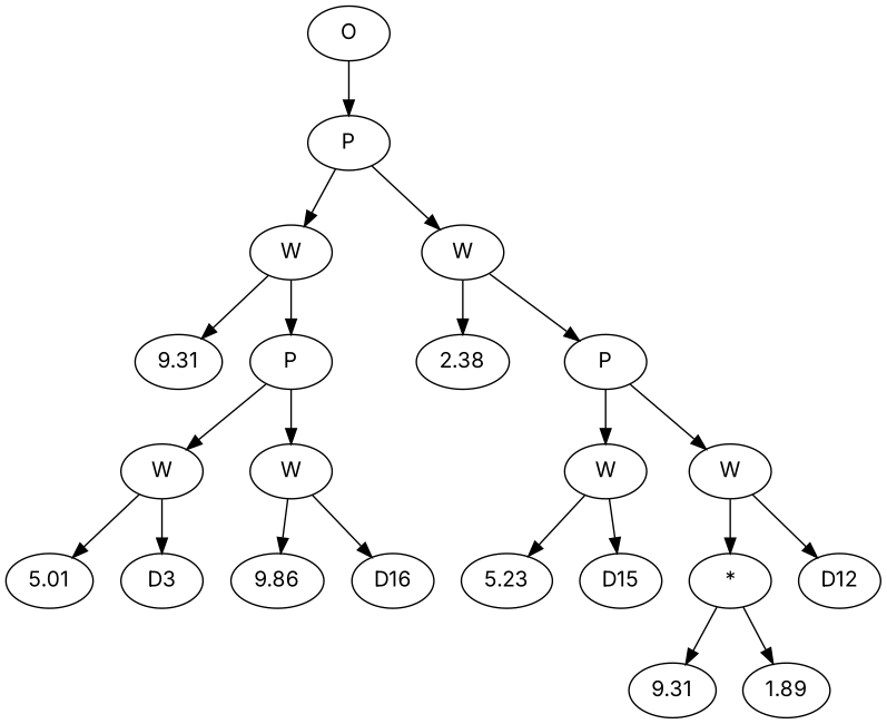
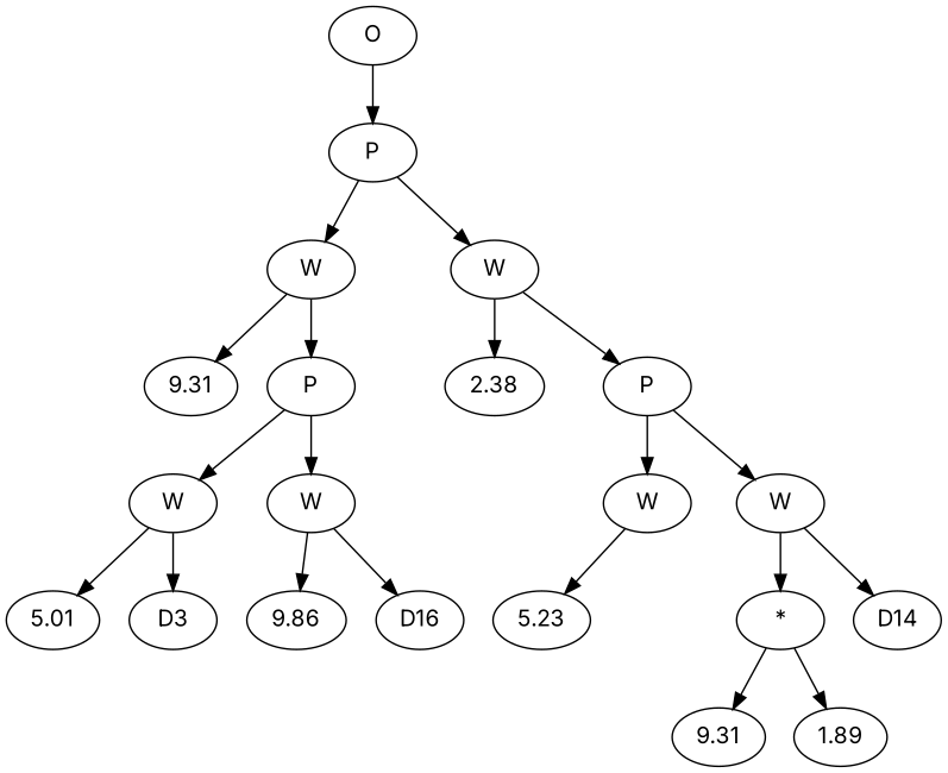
  digraph {
    fontname=Inter
    node [fontname=Inter]
    edge [fontname=Inter]
    n1 [label=O]
    n2 [label=P]
    n3 [label=W]
    n4 [label=W]
    n5 [label=9.31]
    n6 [label=P]
    n7 [label=2.38]
    n8 [label=P]
    n9 [label=W]
    n10 [label=W]
    n11 [label=5.01]
    n12 [label=D3]
    n13 [label=9.86]
    n14 [label=D16]
    n15 [label=W]
    n16 [label=W]
    n17 [label=5.23]
-   n18 [label=D15]
    n19 [label="*"]
-   n20 [label=D12]
+   n20 [label=D14]
    n21 [label=9.31]
    n22 [label=1.89]
    n1 -> n2
    n2 -> n3
    n2 -> n4
    n3 -> n5
    n3 -> n6
    n4 -> n7
    n4 -> n8
    n6 -> n9
    n6 -> n10
    n8 -> n15
    n8 -> n16
    n9 -> n11
    n9 -> n12
    n10 -> n13
    n10 -> n14
    n15 -> n17
-   n15 -> n18
    n16 -> n19
    n16 -> n20
    n19 -> n21
    n19 -> n22
  }
